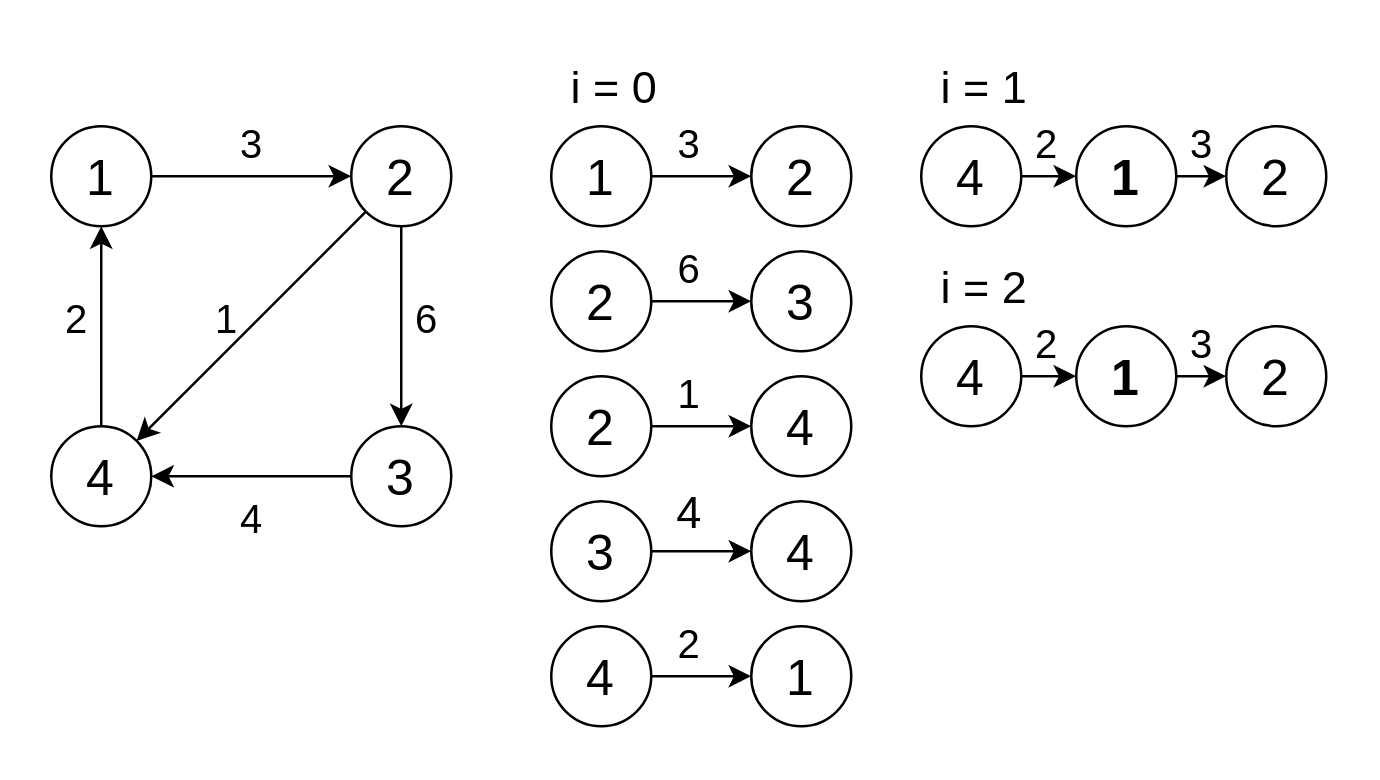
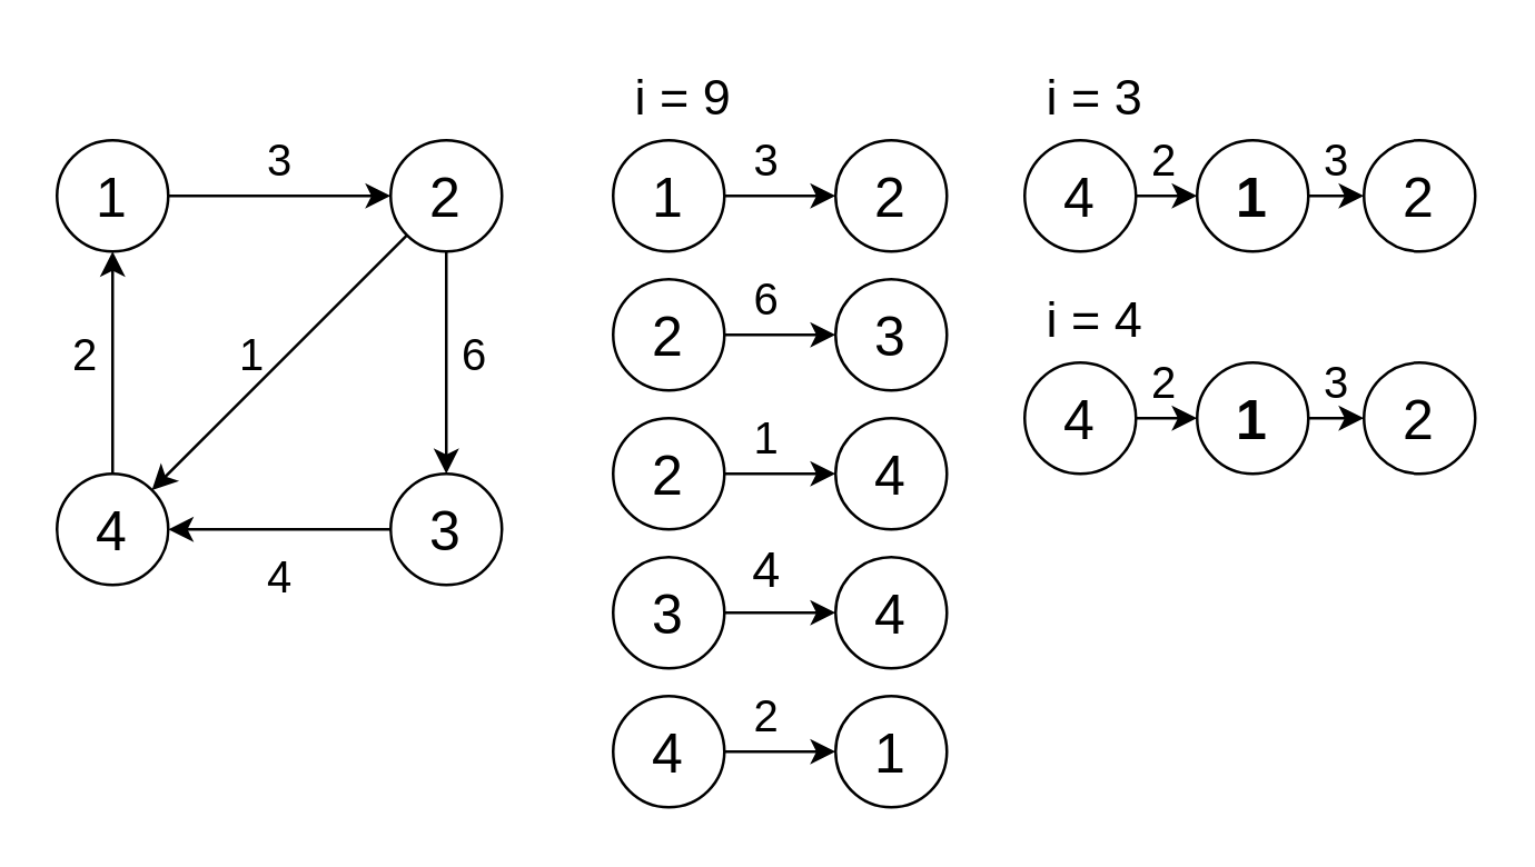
  <mxCell id="0" />
  <mxCell id="1" parent="0" />
  <mxCell id="2" value="2" style="ellipse;whiteSpace=wrap;html=1;aspect=fixed;fontSize=20;" vertex="1" parent="1"><mxGeometry x="140" y="50" width="40" height="40" as="geometry" /></mxCell>
  <mxCell id="3" value="3" style="ellipse;whiteSpace=wrap;html=1;aspect=fixed;fontSize=20;" vertex="1" parent="1"><mxGeometry x="140" y="170" width="40" height="40" as="geometry" /></mxCell>
  <mxCell id="4" value="4" style="ellipse;whiteSpace=wrap;html=1;aspect=fixed;fontSize=20;" vertex="1" parent="1"><mxGeometry x="20" y="170" width="40" height="40" as="geometry" /></mxCell>
  <mxCell id="5" value="" style="endArrow=classic;html=1;strokeWidth=1;fontSize=20;entryX=0;entryY=0.5;entryDx=0;entryDy=0;exitX=1;exitY=0.5;exitDx=0;exitDy=0;" edge="1" parent="1" source="10" target="2"><mxGeometry width="50" height="50" relative="1" as="geometry"><mxPoint x="90" y="70" as="sourcePoint" /><mxPoint x="70" y="230" as="targetPoint" /></mxGeometry></mxCell>
  <mxCell id="6" value="" style="endArrow=classic;html=1;strokeWidth=1;fontSize=20;entryX=1;entryY=0;entryDx=0;entryDy=0;exitX=0;exitY=1;exitDx=0;exitDy=0;" edge="1" parent="1" source="2" target="4"><mxGeometry width="50" height="50" relative="1" as="geometry"><mxPoint x="70" y="80" as="sourcePoint" /><mxPoint x="150" y="80" as="targetPoint" /></mxGeometry></mxCell>
  <mxCell id="7" value="" style="endArrow=classic;html=1;strokeWidth=1;fontSize=20;entryX=0.5;entryY=0;entryDx=0;entryDy=0;exitX=0.5;exitY=1;exitDx=0;exitDy=0;" edge="1" parent="1" source="2" target="3"><mxGeometry width="50" height="50" relative="1" as="geometry"><mxPoint x="155.858" y="94.142" as="sourcePoint" /><mxPoint x="50" y="180" as="targetPoint" /></mxGeometry></mxCell>
  <mxCell id="8" value="" style="endArrow=classic;html=1;strokeWidth=1;fontSize=20;entryX=1;entryY=0.5;entryDx=0;entryDy=0;exitX=0;exitY=0.5;exitDx=0;exitDy=0;" edge="1" parent="1" source="3" target="4"><mxGeometry width="50" height="50" relative="1" as="geometry"><mxPoint x="170" y="100" as="sourcePoint" /><mxPoint x="170" y="180" as="targetPoint" /></mxGeometry></mxCell>
  <mxCell id="9" value="" style="endArrow=classic;html=1;strokeWidth=1;fontSize=20;exitX=0.5;exitY=0;exitDx=0;exitDy=0;entryX=0.5;entryY=1;entryDx=0;entryDy=0;" edge="1" parent="1" source="4" target="10"><mxGeometry width="50" height="50" relative="1" as="geometry"><mxPoint x="150" y="200" as="sourcePoint" /><mxPoint x="40" y="110" as="targetPoint" /></mxGeometry></mxCell>
  <mxCell id="10" value="1" style="ellipse;whiteSpace=wrap;html=1;aspect=fixed;fontSize=20;" vertex="1" parent="1"><mxGeometry x="20" y="50" width="40" height="40" as="geometry" /></mxCell>
  <mxCell id="11" value="&lt;font style=&quot;font-size: 16px&quot;&gt;3&lt;/font&gt;" style="text;html=1;align=center;verticalAlign=middle;resizable=0;points=[];autosize=1;fontSize=20;" vertex="1" parent="1"><mxGeometry x="90" y="40" width="20" height="30" as="geometry" /></mxCell>
  <mxCell id="12" value="&lt;font style=&quot;font-size: 16px&quot;&gt;6&lt;/font&gt;" style="text;html=1;align=center;verticalAlign=middle;resizable=0;points=[];autosize=1;fontSize=20;" vertex="1" parent="1"><mxGeometry x="160" y="110" width="20" height="30" as="geometry" /></mxCell>
  <mxCell id="13" value="&lt;font style=&quot;font-size: 16px&quot;&gt;4&lt;/font&gt;" style="text;html=1;align=center;verticalAlign=middle;resizable=0;points=[];autosize=1;fontSize=20;" vertex="1" parent="1"><mxGeometry x="90" y="190" width="20" height="30" as="geometry" /></mxCell>
  <mxCell id="14" value="&lt;span style=&quot;font-size: 16px&quot;&gt;2&lt;/span&gt;" style="text;html=1;align=center;verticalAlign=middle;resizable=0;points=[];autosize=1;fontSize=20;" vertex="1" parent="1"><mxGeometry x="20" y="110" width="20" height="30" as="geometry" /></mxCell>
  <mxCell id="15" value="&lt;font style=&quot;font-size: 16px&quot;&gt;1&lt;/font&gt;" style="text;html=1;align=center;verticalAlign=middle;resizable=0;points=[];autosize=1;fontSize=20;" vertex="1" parent="1"><mxGeometry x="80" y="110" width="20" height="30" as="geometry" /></mxCell>
  <mxCell id="16" value="1" style="ellipse;whiteSpace=wrap;html=1;aspect=fixed;fontSize=20;" vertex="1" parent="1"><mxGeometry x="220" y="50" width="40" height="40" as="geometry" /></mxCell>
  <mxCell id="17" value="2" style="ellipse;whiteSpace=wrap;html=1;aspect=fixed;fontSize=20;" vertex="1" parent="1"><mxGeometry x="220" y="100" width="40" height="40" as="geometry" /></mxCell>
  <mxCell id="18" value="2" style="ellipse;whiteSpace=wrap;html=1;aspect=fixed;fontSize=20;" vertex="1" parent="1"><mxGeometry x="220" y="150" width="40" height="40" as="geometry" /></mxCell>
  <mxCell id="19" value="3" style="ellipse;whiteSpace=wrap;html=1;aspect=fixed;fontSize=20;" vertex="1" parent="1"><mxGeometry x="220" y="200" width="40" height="40" as="geometry" /></mxCell>
  <mxCell id="20" value="4" style="ellipse;whiteSpace=wrap;html=1;aspect=fixed;fontSize=20;" vertex="1" parent="1"><mxGeometry x="220" y="250" width="40" height="40" as="geometry" /></mxCell>
  <mxCell id="21" value="2" style="ellipse;whiteSpace=wrap;html=1;aspect=fixed;fontSize=20;" vertex="1" parent="1"><mxGeometry x="300" y="50" width="40" height="40" as="geometry" /></mxCell>
  <mxCell id="22" value="3" style="ellipse;whiteSpace=wrap;html=1;aspect=fixed;fontSize=20;" vertex="1" parent="1"><mxGeometry x="300" y="100" width="40" height="40" as="geometry" /></mxCell>
  <mxCell id="23" value="4" style="ellipse;whiteSpace=wrap;html=1;aspect=fixed;fontSize=20;" vertex="1" parent="1"><mxGeometry x="300" y="150" width="40" height="40" as="geometry" /></mxCell>
  <mxCell id="24" value="4" style="ellipse;whiteSpace=wrap;html=1;aspect=fixed;fontSize=20;" vertex="1" parent="1"><mxGeometry x="300" y="200" width="40" height="40" as="geometry" /></mxCell>
  <mxCell id="25" value="1" style="ellipse;whiteSpace=wrap;html=1;aspect=fixed;fontSize=20;" vertex="1" parent="1"><mxGeometry x="300" y="250" width="40" height="40" as="geometry" /></mxCell>
  <mxCell id="26" value="" style="endArrow=classic;html=1;strokeWidth=1;fontSize=20;entryX=0;entryY=0.5;entryDx=0;entryDy=0;exitX=1;exitY=0.5;exitDx=0;exitDy=0;" edge="1" parent="1" source="16" target="21"><mxGeometry width="50" height="50" relative="1" as="geometry"><mxPoint x="20" y="360" as="sourcePoint" /><mxPoint x="70" y="310" as="targetPoint" /></mxGeometry></mxCell>
  <mxCell id="27" value="" style="endArrow=classic;html=1;strokeWidth=1;fontSize=20;entryX=0;entryY=0.5;entryDx=0;entryDy=0;exitX=1;exitY=0.5;exitDx=0;exitDy=0;" edge="1" parent="1" source="17" target="22"><mxGeometry width="50" height="50" relative="1" as="geometry"><mxPoint x="270" y="80" as="sourcePoint" /><mxPoint x="310" y="80" as="targetPoint" /></mxGeometry></mxCell>
  <mxCell id="28" value="" style="endArrow=classic;html=1;strokeWidth=1;fontSize=20;entryX=0;entryY=0.5;entryDx=0;entryDy=0;exitX=1;exitY=0.5;exitDx=0;exitDy=0;" edge="1" parent="1" source="18" target="23"><mxGeometry width="50" height="50" relative="1" as="geometry"><mxPoint x="270" y="130" as="sourcePoint" /><mxPoint x="310" y="130" as="targetPoint" /></mxGeometry></mxCell>
  <mxCell id="29" value="" style="endArrow=classic;html=1;strokeWidth=1;fontSize=20;entryX=0;entryY=0.5;entryDx=0;entryDy=0;exitX=1;exitY=0.5;exitDx=0;exitDy=0;" edge="1" parent="1" source="19" target="24"><mxGeometry width="50" height="50" relative="1" as="geometry"><mxPoint x="270" y="180" as="sourcePoint" /><mxPoint x="310" y="180" as="targetPoint" /></mxGeometry></mxCell>
  <mxCell id="30" value="" style="endArrow=classic;html=1;strokeWidth=1;fontSize=20;entryX=0;entryY=0.5;entryDx=0;entryDy=0;exitX=1;exitY=0.5;exitDx=0;exitDy=0;" edge="1" parent="1" source="20" target="25"><mxGeometry width="50" height="50" relative="1" as="geometry"><mxPoint x="270" y="230" as="sourcePoint" /><mxPoint x="310" y="230" as="targetPoint" /></mxGeometry></mxCell>
  <mxCell id="31" value="&lt;font style=&quot;font-size: 16px&quot;&gt;3&lt;/font&gt;" style="text;html=1;align=center;verticalAlign=middle;resizable=0;points=[];autosize=1;fontSize=20;" vertex="1" parent="1"><mxGeometry x="265" y="40" width="20" height="30" as="geometry" /></mxCell>
  <mxCell id="32" value="&lt;font style=&quot;font-size: 16px&quot;&gt;6&lt;/font&gt;" style="text;html=1;align=center;verticalAlign=middle;resizable=0;points=[];autosize=1;fontSize=20;" vertex="1" parent="1"><mxGeometry x="265" y="90" width="20" height="30" as="geometry" /></mxCell>
  <mxCell id="33" value="&lt;font style=&quot;font-size: 16px&quot;&gt;1&lt;/font&gt;" style="text;html=1;align=center;verticalAlign=middle;resizable=0;points=[];autosize=1;fontSize=20;" vertex="1" parent="1"><mxGeometry x="265" y="140" width="20" height="30" as="geometry" /></mxCell>
  <mxCell id="34" value="4" style="text;html=1;align=center;verticalAlign=middle;resizable=0;points=[];autosize=1;fontSize=18;" vertex="1" parent="1"><mxGeometry x="260" y="190" width="30" height="30" as="geometry" /></mxCell>
  <mxCell id="35" value="&lt;font style=&quot;font-size: 16px&quot;&gt;2&lt;/font&gt;" style="text;html=1;align=center;verticalAlign=middle;resizable=0;points=[];autosize=1;fontSize=20;" vertex="1" parent="1"><mxGeometry x="265" y="240" width="20" height="30" as="geometry" /></mxCell>
- <mxCell id="36" value="i = 0" style="text;html=1;align=center;verticalAlign=middle;resizable=0;points=[];autosize=1;fontSize=18;" vertex="1" parent="1"><mxGeometry x="220" y="20" width="50" height="30" as="geometry" /></mxCell>
- <mxCell id="37" value="i = 1" style="text;html=1;align=center;verticalAlign=middle;resizable=0;points=[];autosize=1;fontSize=18;" vertex="1" parent="1"><mxGeometry x="368" y="20" width="50" height="30" as="geometry" /></mxCell>
+ <mxCell id="36" value="i = 9" style="text;html=1;align=center;verticalAlign=middle;resizable=0;points=[];autosize=1;fontSize=18;" vertex="1" parent="1"><mxGeometry x="220" y="20" width="50" height="30" as="geometry" /></mxCell>
+ <mxCell id="37" value="i = 3" style="text;html=1;align=center;verticalAlign=middle;resizable=0;points=[];autosize=1;fontSize=18;" vertex="1" parent="1"><mxGeometry x="368" y="20" width="50" height="30" as="geometry" /></mxCell>
  <mxCell id="38" value="4" style="ellipse;whiteSpace=wrap;html=1;aspect=fixed;fontSize=20;" vertex="1" parent="1"><mxGeometry x="368" y="50" width="40" height="40" as="geometry" /></mxCell>
  <mxCell id="39" value="&lt;b&gt;1&lt;/b&gt;" style="ellipse;whiteSpace=wrap;html=1;aspect=fixed;fontSize=20;" vertex="1" parent="1"><mxGeometry x="430" y="50" width="40" height="40" as="geometry" /></mxCell>
  <mxCell id="40" value="2" style="ellipse;whiteSpace=wrap;html=1;aspect=fixed;fontSize=20;" vertex="1" parent="1"><mxGeometry x="490" y="50" width="40" height="40" as="geometry" /></mxCell>
  <mxCell id="41" value="" style="endArrow=classic;html=1;strokeWidth=1;fontSize=20;entryX=0;entryY=0.5;entryDx=0;entryDy=0;exitX=1;exitY=0.5;exitDx=0;exitDy=0;" edge="1" parent="1" source="38" target="39"><mxGeometry width="50" height="50" relative="1" as="geometry"><mxPoint x="270" y="80" as="sourcePoint" /><mxPoint x="310" y="80" as="targetPoint" /></mxGeometry></mxCell>
  <mxCell id="42" value="" style="endArrow=classic;html=1;strokeWidth=1;fontSize=20;entryX=0;entryY=0.5;entryDx=0;entryDy=0;exitX=1;exitY=0.5;exitDx=0;exitDy=0;" edge="1" parent="1" source="39" target="40"><mxGeometry width="50" height="50" relative="1" as="geometry"><mxPoint x="418" y="80" as="sourcePoint" /><mxPoint x="440" y="80" as="targetPoint" /></mxGeometry></mxCell>
  <mxCell id="43" value="&lt;font style=&quot;font-size: 16px&quot;&gt;2&lt;/font&gt;" style="text;html=1;align=center;verticalAlign=middle;resizable=0;points=[];autosize=1;fontSize=20;" vertex="1" parent="1"><mxGeometry x="408" y="40" width="20" height="30" as="geometry" /></mxCell>
  <mxCell id="44" value="&lt;font style=&quot;font-size: 16px&quot;&gt;3&lt;/font&gt;" style="text;html=1;align=center;verticalAlign=middle;resizable=0;points=[];autosize=1;fontSize=20;" vertex="1" parent="1"><mxGeometry x="470" y="40" width="20" height="30" as="geometry" /></mxCell>
- <mxCell id="45" value="i = 2" style="text;html=1;align=center;verticalAlign=middle;resizable=0;points=[];autosize=1;fontSize=18;" vertex="1" parent="1"><mxGeometry x="368" y="100" width="50" height="30" as="geometry" /></mxCell>
+ <mxCell id="45" value="i = 4" style="text;html=1;align=center;verticalAlign=middle;resizable=0;points=[];autosize=1;fontSize=18;" vertex="1" parent="1"><mxGeometry x="368" y="100" width="50" height="30" as="geometry" /></mxCell>
  <mxCell id="46" value="4" style="ellipse;whiteSpace=wrap;html=1;aspect=fixed;fontSize=20;" vertex="1" parent="1"><mxGeometry x="368" y="130" width="40" height="40" as="geometry" /></mxCell>
  <mxCell id="47" value="&lt;b&gt;1&lt;/b&gt;" style="ellipse;whiteSpace=wrap;html=1;aspect=fixed;fontSize=20;" vertex="1" parent="1"><mxGeometry x="430" y="130" width="40" height="40" as="geometry" /></mxCell>
  <mxCell id="48" value="2" style="ellipse;whiteSpace=wrap;html=1;aspect=fixed;fontSize=20;" vertex="1" parent="1"><mxGeometry x="490" y="130" width="40" height="40" as="geometry" /></mxCell>
  <mxCell id="49" value="" style="endArrow=classic;html=1;strokeWidth=1;fontSize=20;entryX=0;entryY=0.5;entryDx=0;entryDy=0;exitX=1;exitY=0.5;exitDx=0;exitDy=0;" edge="1" parent="1" source="46" target="47"><mxGeometry width="50" height="50" relative="1" as="geometry"><mxPoint x="270" y="160" as="sourcePoint" /><mxPoint x="310" y="160" as="targetPoint" /></mxGeometry></mxCell>
  <mxCell id="50" value="" style="endArrow=classic;html=1;strokeWidth=1;fontSize=20;entryX=0;entryY=0.5;entryDx=0;entryDy=0;exitX=1;exitY=0.5;exitDx=0;exitDy=0;" edge="1" parent="1" source="47" target="48"><mxGeometry width="50" height="50" relative="1" as="geometry"><mxPoint x="418" y="160" as="sourcePoint" /><mxPoint x="440" y="160" as="targetPoint" /></mxGeometry></mxCell>
  <mxCell id="51" value="&lt;font style=&quot;font-size: 16px&quot;&gt;2&lt;/font&gt;" style="text;html=1;align=center;verticalAlign=middle;resizable=0;points=[];autosize=1;fontSize=20;" vertex="1" parent="1"><mxGeometry x="408" y="120" width="20" height="30" as="geometry" /></mxCell>
  <mxCell id="52" value="&lt;font style=&quot;font-size: 16px&quot;&gt;3&lt;/font&gt;" style="text;html=1;align=center;verticalAlign=middle;resizable=0;points=[];autosize=1;fontSize=20;" vertex="1" parent="1"><mxGeometry x="470" y="120" width="20" height="30" as="geometry" /></mxCell>
